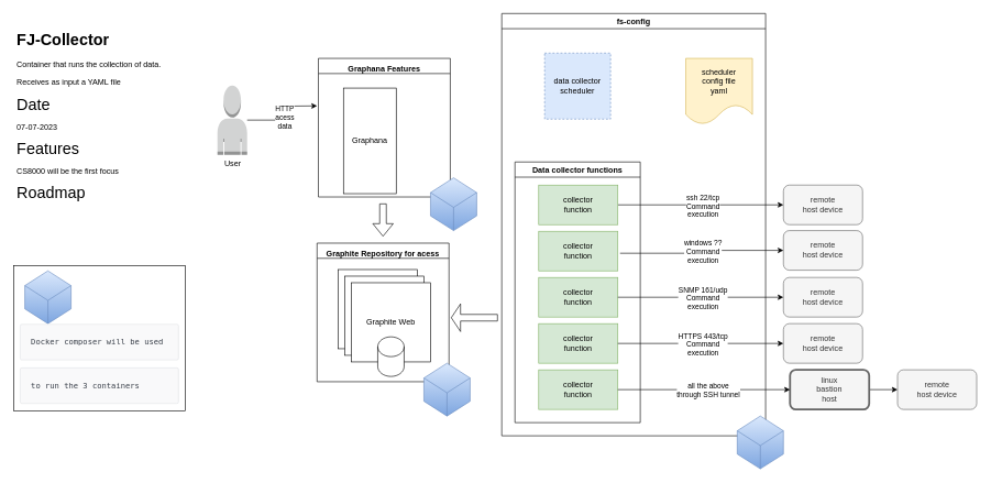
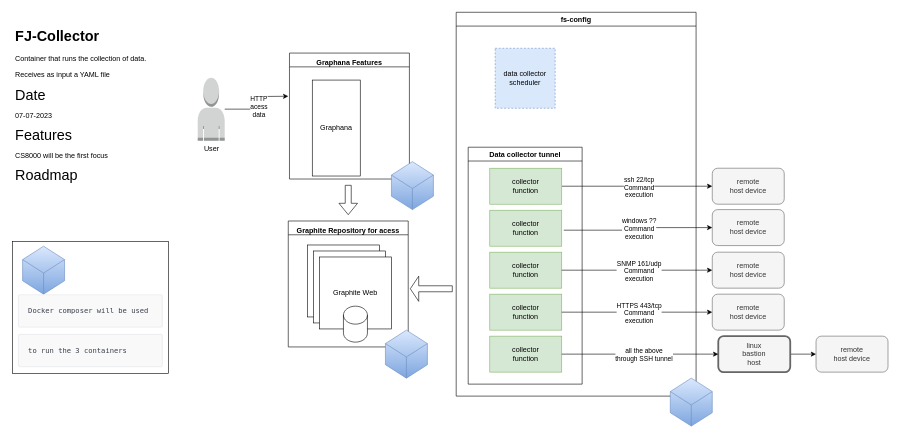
  <mxCell id="0" />
  <mxCell id="1" parent="0" />
  <mxCell id="2" value="data collector&lt;br&gt;scheduler" style="whiteSpace=wrap;html=1;aspect=fixed;fillColor=#dae8fc;strokeColor=#6c8ebf;dashed=1;" parent="1" vertex="1"><mxGeometry x="825" y="80" width="100" height="100" as="geometry" /></mxCell>
  <mxCell id="3" style="edgeStyle=orthogonalEdgeStyle;rounded=0;orthogonalLoop=1;jettySize=auto;html=1;exitX=1;exitY=0.5;exitDx=0;exitDy=0;entryX=0;entryY=0.5;entryDx=0;entryDy=0;" parent="1" source="5" target="7" edge="1"><mxGeometry relative="1" as="geometry" /></mxCell>
  <mxCell id="4" value="ssh 22/tcp&lt;br&gt;Command&lt;br&gt;execution" style="edgeLabel;html=1;align=center;verticalAlign=middle;resizable=0;points=[];" parent="3" vertex="1" connectable="0"><mxGeometry x="0.022" y="-1" relative="1" as="geometry"><mxPoint as="offset" /></mxGeometry></mxCell>
  <mxCell id="5" value="collector&lt;br&gt;function" style="rounded=0;whiteSpace=wrap;html=1;fillColor=#d5e8d4;strokeColor=#82b366;" parent="1" vertex="1"><mxGeometry x="816" y="280" width="120" height="60" as="geometry" /></mxCell>
  <mxCell id="6" value="Graphite Web" style="rounded=0;whiteSpace=wrap;html=1;" parent="1" vertex="1"><mxGeometry x="512" y="408" width="120" height="120" as="geometry" /></mxCell>
  <mxCell id="7" value="remote&lt;br&gt;host device" style="rounded=1;whiteSpace=wrap;html=1;fillColor=#f5f5f5;fontColor=#333333;strokeColor=#666666;" parent="1" vertex="1"><mxGeometry x="1187" y="280" width="120" height="60" as="geometry" /></mxCell>
  <mxCell id="8" value="collector&lt;br&gt;function" style="rounded=0;whiteSpace=wrap;html=1;fillColor=#d5e8d4;strokeColor=#82b366;" parent="1" vertex="1"><mxGeometry x="816" y="350" width="120" height="60" as="geometry" /></mxCell>
  <mxCell id="9" value="collector&lt;br&gt;function" style="rounded=0;whiteSpace=wrap;html=1;fillColor=#d5e8d4;strokeColor=#82b366;" parent="1" vertex="1"><mxGeometry x="816" y="420" width="120" height="60" as="geometry" /></mxCell>
  <mxCell id="10" value="remote&lt;br&gt;host device" style="rounded=1;whiteSpace=wrap;html=1;fillColor=#f5f5f5;fontColor=#333333;strokeColor=#666666;" parent="1" vertex="1"><mxGeometry x="1187" y="349" width="120" height="60" as="geometry" /></mxCell>
  <mxCell id="11" style="edgeStyle=orthogonalEdgeStyle;rounded=0;orthogonalLoop=1;jettySize=auto;html=1;exitX=1.028;exitY=0.555;exitDx=0;exitDy=0;entryX=0;entryY=0.5;entryDx=0;entryDy=0;exitPerimeter=0;" parent="1" source="8" target="10" edge="1"><mxGeometry relative="1" as="geometry"><mxPoint x="920" y="379.5" as="sourcePoint" /><mxPoint x="1040" y="379.5" as="targetPoint" /></mxGeometry></mxCell>
  <mxCell id="12" value="windows ??&lt;br&gt;Command&lt;br&gt;execution" style="edgeLabel;html=1;align=center;verticalAlign=middle;resizable=0;points=[];" parent="11" vertex="1" connectable="0"><mxGeometry x="0.022" y="-1" relative="1" as="geometry"><mxPoint as="offset" /></mxGeometry></mxCell>
  <mxCell id="13" style="edgeStyle=orthogonalEdgeStyle;rounded=0;orthogonalLoop=1;jettySize=auto;html=1;entryX=0;entryY=0.5;entryDx=0;entryDy=0;exitX=1;exitY=0.5;exitDx=0;exitDy=0;" parent="1" source="9" target="15" edge="1"><mxGeometry relative="1" as="geometry"><mxPoint x="940" y="450" as="sourcePoint" /></mxGeometry></mxCell>
  <mxCell id="14" value="SNMP 161/udp&lt;br&gt;Command&lt;br&gt;execution" style="edgeLabel;html=1;align=center;verticalAlign=middle;resizable=0;points=[];" parent="13" vertex="1" connectable="0"><mxGeometry x="0.022" y="-1" relative="1" as="geometry"><mxPoint as="offset" /></mxGeometry></mxCell>
  <mxCell id="15" value="remote&lt;br&gt;host device" style="rounded=1;whiteSpace=wrap;html=1;fillColor=#f5f5f5;fontColor=#333333;strokeColor=#666666;" parent="1" vertex="1"><mxGeometry x="1187" y="420" width="120" height="60" as="geometry" /></mxCell>
  <mxCell id="16" value="collector&lt;br&gt;function" style="rounded=0;whiteSpace=wrap;html=1;fillColor=#d5e8d4;strokeColor=#82b366;" parent="1" vertex="1"><mxGeometry x="816" y="490" width="120" height="60" as="geometry" /></mxCell>
  <mxCell id="17" style="edgeStyle=orthogonalEdgeStyle;rounded=0;orthogonalLoop=1;jettySize=auto;html=1;entryX=0;entryY=0.5;entryDx=0;entryDy=0;exitX=1;exitY=0.5;exitDx=0;exitDy=0;" parent="1" source="16" target="19" edge="1"><mxGeometry relative="1" as="geometry"><mxPoint x="940" y="520" as="sourcePoint" /></mxGeometry></mxCell>
  <mxCell id="18" value="HTTPS 443/tcp&lt;br&gt;Command&lt;br&gt;execution" style="edgeLabel;html=1;align=center;verticalAlign=middle;resizable=0;points=[];" parent="17" vertex="1" connectable="0"><mxGeometry x="0.022" y="-1" relative="1" as="geometry"><mxPoint as="offset" /></mxGeometry></mxCell>
  <mxCell id="19" value="remote&lt;br&gt;host device" style="rounded=1;whiteSpace=wrap;html=1;fillColor=#f5f5f5;fontColor=#333333;strokeColor=#666666;" parent="1" vertex="1"><mxGeometry x="1187" y="490" width="120" height="60" as="geometry" /></mxCell>
- <mxCell id="20" value="Data collector functions" style="swimlane;whiteSpace=wrap;html=1;" parent="1" vertex="1"><mxGeometry x="780" y="245" width="190" height="395" as="geometry" /></mxCell>
+ <mxCell id="20" value="Data collector tunnel" style="swimlane;whiteSpace=wrap;html=1;" parent="1" vertex="1"><mxGeometry x="780" y="245" width="190" height="395" as="geometry" /></mxCell>
  <mxCell id="21" value="&lt;h1 style=&quot;border-color: var(--border-color); text-align: left;&quot;&gt;&lt;font style=&quot;font-size: 12px;&quot;&gt;&lt;font style=&quot;&quot;&gt;Graphite&amp;nbsp;&lt;/font&gt;Repository for acess&lt;/font&gt;&lt;/h1&gt;" style="swimlane;whiteSpace=wrap;html=1;" parent="1" vertex="1"><mxGeometry x="480" y="368" width="200" height="210" as="geometry"><mxRectangle x="80" y="200" width="200" height="70" as="alternateBounds" /></mxGeometry></mxCell>
  <mxCell id="22" value="Graphite Web" style="rounded=0;whiteSpace=wrap;html=1;" parent="1" vertex="1"><mxGeometry x="522" y="418" width="120" height="120" as="geometry" /></mxCell>
  <mxCell id="23" value="Graphite Web" style="rounded=0;whiteSpace=wrap;html=1;" parent="1" vertex="1"><mxGeometry x="532" y="428" width="120" height="120" as="geometry" /></mxCell>
  <mxCell id="24" value="" style="shape=flexArrow;endArrow=classic;html=1;rounded=0;endWidth=31;endSize=4.33;" parent="1" edge="1"><mxGeometry width="50" height="50" relative="1" as="geometry"><mxPoint x="754" y="481" as="sourcePoint" /><mxPoint x="683" y="481" as="targetPoint" /></mxGeometry></mxCell>
- <mxCell id="25" value="scheduler &lt;br&gt;config file&lt;br&gt;yaml" style="shape=document;whiteSpace=wrap;html=1;boundedLbl=1;fillColor=#fff2cc;strokeColor=#d6b656;" parent="1" vertex="1"><mxGeometry x="1039" y="88" width="101" height="100" as="geometry" /></mxCell>
  <mxCell id="26" value="&lt;h1 style=&quot;border-color: var(--border-color); text-align: left;&quot;&gt;&lt;span style=&quot;font-size: 12px;&quot;&gt;Graphana Features&lt;/span&gt;&lt;/h1&gt;" style="swimlane;whiteSpace=wrap;html=1;" parent="1" vertex="1"><mxGeometry x="482" y="88" width="200" height="210" as="geometry"><mxRectangle x="80" y="200" width="200" height="70" as="alternateBounds" /></mxGeometry></mxCell>
  <mxCell id="27" value="Graphana" style="rounded=0;whiteSpace=wrap;html=1;" parent="26" vertex="1"><mxGeometry x="38" y="45" width="80" height="160" as="geometry" /></mxCell>
  <mxCell id="28" style="edgeStyle=orthogonalEdgeStyle;rounded=0;orthogonalLoop=1;jettySize=auto;html=1;" parent="1" source="30" edge="1"><mxGeometry relative="1" as="geometry"><mxPoint x="480" y="160" as="targetPoint" /></mxGeometry></mxCell>
  <mxCell id="29" value="HTTP&lt;br&gt;acess&lt;br&gt;data" style="edgeLabel;html=1;align=center;verticalAlign=middle;resizable=0;points=[];" parent="28" vertex="1" connectable="0"><mxGeometry x="-0.107" y="-3" relative="1" as="geometry"><mxPoint as="offset" /></mxGeometry></mxCell>
  <mxCell id="30" value="User" style="outlineConnect=0;dashed=0;verticalLabelPosition=bottom;verticalAlign=top;align=center;html=1;shape=mxgraph.aws3.user;fillColor=#D2D3D3;gradientColor=none;" parent="1" vertex="1"><mxGeometry x="329" y="129" width="45" height="105" as="geometry" /></mxCell>
  <mxCell id="31" value="" style="shape=flexArrow;endArrow=classic;html=1;rounded=0;" parent="1" edge="1"><mxGeometry width="50" height="50" relative="1" as="geometry"><mxPoint x="580" y="308" as="sourcePoint" /><mxPoint x="580" y="358" as="targetPoint" /></mxGeometry></mxCell>
  <mxCell id="32" value="fs-config" style="swimlane;whiteSpace=wrap;html=1;" parent="1" vertex="1"><mxGeometry x="760" y="20" width="400" height="640" as="geometry" /></mxCell>
  <mxCell id="33" value="collector&lt;br&gt;function" style="rounded=0;whiteSpace=wrap;html=1;fillColor=#d5e8d4;strokeColor=#82b366;" parent="32" vertex="1"><mxGeometry x="56" y="540" width="120" height="60" as="geometry" /></mxCell>
  <mxCell id="34" value="&lt;h1&gt;FJ-Collector&lt;/h1&gt;&lt;p&gt;Container that runs the collection of data.&lt;/p&gt;&lt;p&gt;Receives as input a YAML file&lt;/p&gt;&lt;p style=&quot;border-color: var(--border-color);&quot;&gt;&lt;font style=&quot;font-size: 24px;&quot;&gt;Date&lt;/font&gt;&lt;/p&gt;&lt;p style=&quot;border-color: var(--border-color);&quot;&gt;&lt;font style=&quot;font-size: 12px;&quot;&gt;07-07-2023&lt;/font&gt;&lt;/p&gt;&lt;p&gt;&lt;span style=&quot;font-size: 24px; background-color: initial;&quot;&gt;Features&lt;/span&gt;&lt;br&gt;&lt;/p&gt;&lt;p&gt;CS8000 will be the first focus&lt;/p&gt;&lt;p&gt;&lt;font style=&quot;font-size: 24px;&quot;&gt;Roadmap&lt;/font&gt;&lt;/p&gt;" style="text;html=1;strokeColor=none;fillColor=none;spacing=5;spacingTop=-20;whiteSpace=wrap;overflow=hidden;rounded=0;" parent="1" vertex="1"><mxGeometry x="20" y="40" width="300" height="300" as="geometry" /></mxCell>
  <mxCell id="35" value="" style="edgeStyle=orthogonalEdgeStyle;rounded=0;orthogonalLoop=1;jettySize=auto;html=1;" parent="1" source="36" target="37" edge="1"><mxGeometry relative="1" as="geometry" /></mxCell>
  <mxCell id="36" value="linux&lt;br&gt;bastion&lt;br&gt;host" style="rounded=1;whiteSpace=wrap;html=1;strokeWidth=3;fillColor=#f5f5f5;fontColor=#333333;strokeColor=#666666;" parent="1" vertex="1"><mxGeometry x="1197" y="560" width="120" height="60" as="geometry" /></mxCell>
  <mxCell id="37" value="remote&lt;br&gt;host device" style="rounded=1;whiteSpace=wrap;html=1;fillColor=#f5f5f5;fontColor=#333333;strokeColor=#666666;" parent="1" vertex="1"><mxGeometry x="1360" y="560" width="120" height="60" as="geometry" /></mxCell>
  <mxCell id="38" style="edgeStyle=orthogonalEdgeStyle;rounded=0;orthogonalLoop=1;jettySize=auto;html=1;entryX=0;entryY=0.5;entryDx=0;entryDy=0;" parent="1" source="33" target="36" edge="1"><mxGeometry relative="1" as="geometry" /></mxCell>
  <mxCell id="39" value="all the above&lt;br&gt;through SSH tunnel" style="edgeLabel;html=1;align=center;verticalAlign=middle;resizable=0;points=[];" parent="38" vertex="1" connectable="0"><mxGeometry x="0.039" relative="1" as="geometry"><mxPoint as="offset" /></mxGeometry></mxCell>
  <mxCell id="40" value="" style="shape=cylinder3;whiteSpace=wrap;html=1;boundedLbl=1;backgroundOutline=1;size=15;" parent="1" vertex="1"><mxGeometry x="572" y="510" width="40" height="60" as="geometry" /></mxCell>
  <mxCell id="41" value="" style="html=1;whiteSpace=wrap;shape=isoCube2;backgroundOutline=1;isoAngle=19.701;fillColor=#dae8fc;strokeColor=#6c8ebf;gradientColor=#7ea6e0;" parent="1" vertex="1"><mxGeometry x="652" y="269" width="70" height="80" as="geometry" /></mxCell>
  <mxCell id="42" value="" style="html=1;whiteSpace=wrap;shape=isoCube2;backgroundOutline=1;isoAngle=19.701;fillColor=#dae8fc;strokeColor=#6c8ebf;gradientColor=#7ea6e0;" parent="1" vertex="1"><mxGeometry x="642" y="550" width="70" height="80" as="geometry" /></mxCell>
  <mxCell id="43" value="" style="html=1;whiteSpace=wrap;shape=isoCube2;backgroundOutline=1;isoAngle=19.701;fillColor=#dae8fc;strokeColor=#6c8ebf;gradientColor=#7ea6e0;" parent="1" vertex="1"><mxGeometry x="1117" y="630" width="70" height="80" as="geometry" /></mxCell>
  <mxCell id="44" value="" style="rounded=0;whiteSpace=wrap;html=1;fillColor=none;" parent="1" vertex="1"><mxGeometry x="20" y="402.5" width="260" height="220" as="geometry" /></mxCell>
  <mxCell id="45" value="" style="html=1;whiteSpace=wrap;shape=isoCube2;backgroundOutline=1;isoAngle=19.701;fillColor=#dae8fc;strokeColor=#6c8ebf;gradientColor=#7ea6e0;" parent="1" vertex="1"><mxGeometry x="37" y="410" width="70" height="80" as="geometry" /></mxCell>
  <mxCell id="46" value="&lt;pre style=&quot;box-sizing: inherit; font-size: 11.9px; overflow-wrap: normal; padding: 16px; overflow: auto; line-height: 1.45; background-color: rgb(249, 249, 250); border: 1px solid rgb(225, 226, 230); border-radius: 3px; color: rgb(57, 63, 73); text-align: start;&quot;&gt;&lt;code style=&quot;box-sizing: inherit; font-family: &amp;quot;Roboto Mono&amp;quot;, consolas, monaco, monospace; font-size: 11.9px; overflow-wrap: break-word; padding: 0px; background: transparent; border-radius: 1px; margin: 0px; line-height: 1.75; word-break: normal; border: 0px;&quot;&gt;Docker composer will be used &lt;/code&gt;&lt;/pre&gt;&lt;pre style=&quot;box-sizing: inherit; font-size: 11.9px; overflow-wrap: normal; padding: 16px; overflow: auto; line-height: 1.45; background-color: rgb(249, 249, 250); border: 1px solid rgb(225, 226, 230); border-radius: 3px; color: rgb(57, 63, 73); text-align: start;&quot;&gt;&lt;code style=&quot;box-sizing: inherit; font-family: &amp;quot;Roboto Mono&amp;quot;, consolas, monaco, monospace; font-size: 11.9px; overflow-wrap: break-word; padding: 0px; background: transparent; border-radius: 1px; margin: 0px; line-height: 1.75; word-break: normal; border: 0px;&quot;&gt;to run the 3 containers&lt;/code&gt;&lt;/pre&gt;" style="text;html=1;align=center;verticalAlign=middle;resizable=0;points=[];autosize=1;strokeColor=none;fillColor=none;fontSize=12;" parent="1" vertex="1"><mxGeometry x="25" y="471" width="250" height="160" as="geometry" /></mxCell>
